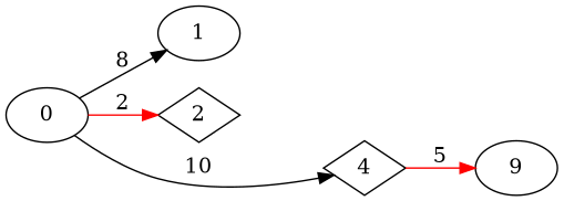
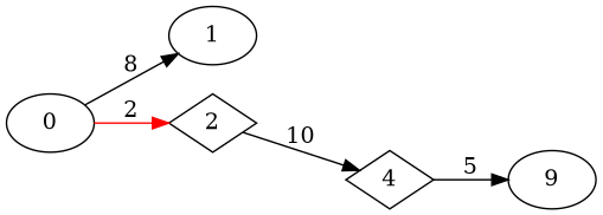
  digraph {
    rankdir=LR
    node [shape=ellipse]
    n1 [label=0]
    n2 [label=1]
    n3 [label=2 shape=diamond]
    n4 [label=4 shape=diamond]
    n5 [label=9]
    n1 -> n2 [label=8]
    n1 -> n3 [color=red label=2]
-   n1 -> n4 [label=10]
-   n4 -> n5 [color=red label=5]
+   n3 -> n4 [label=10]
+   n4 -> n5 [color=black label=5]
  }
